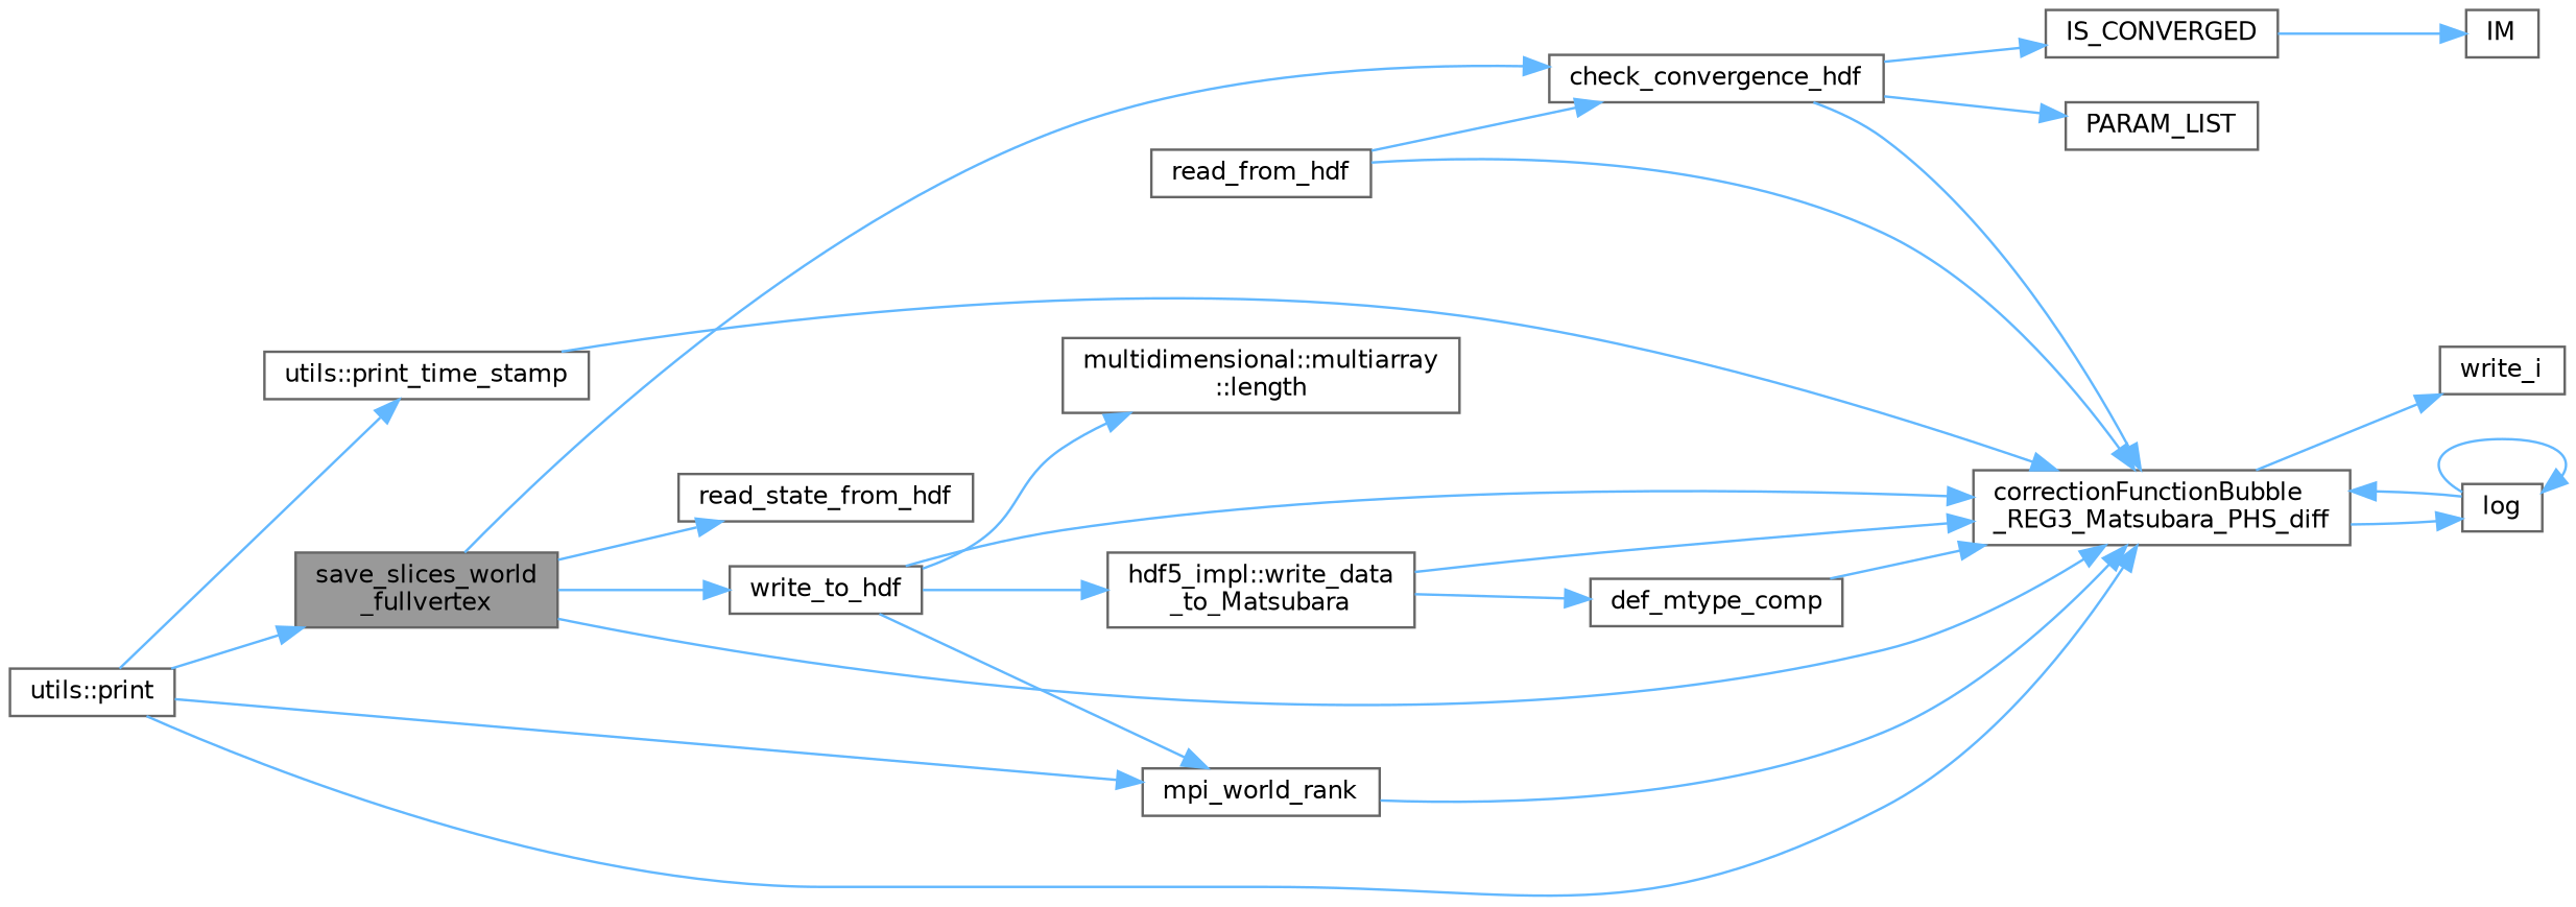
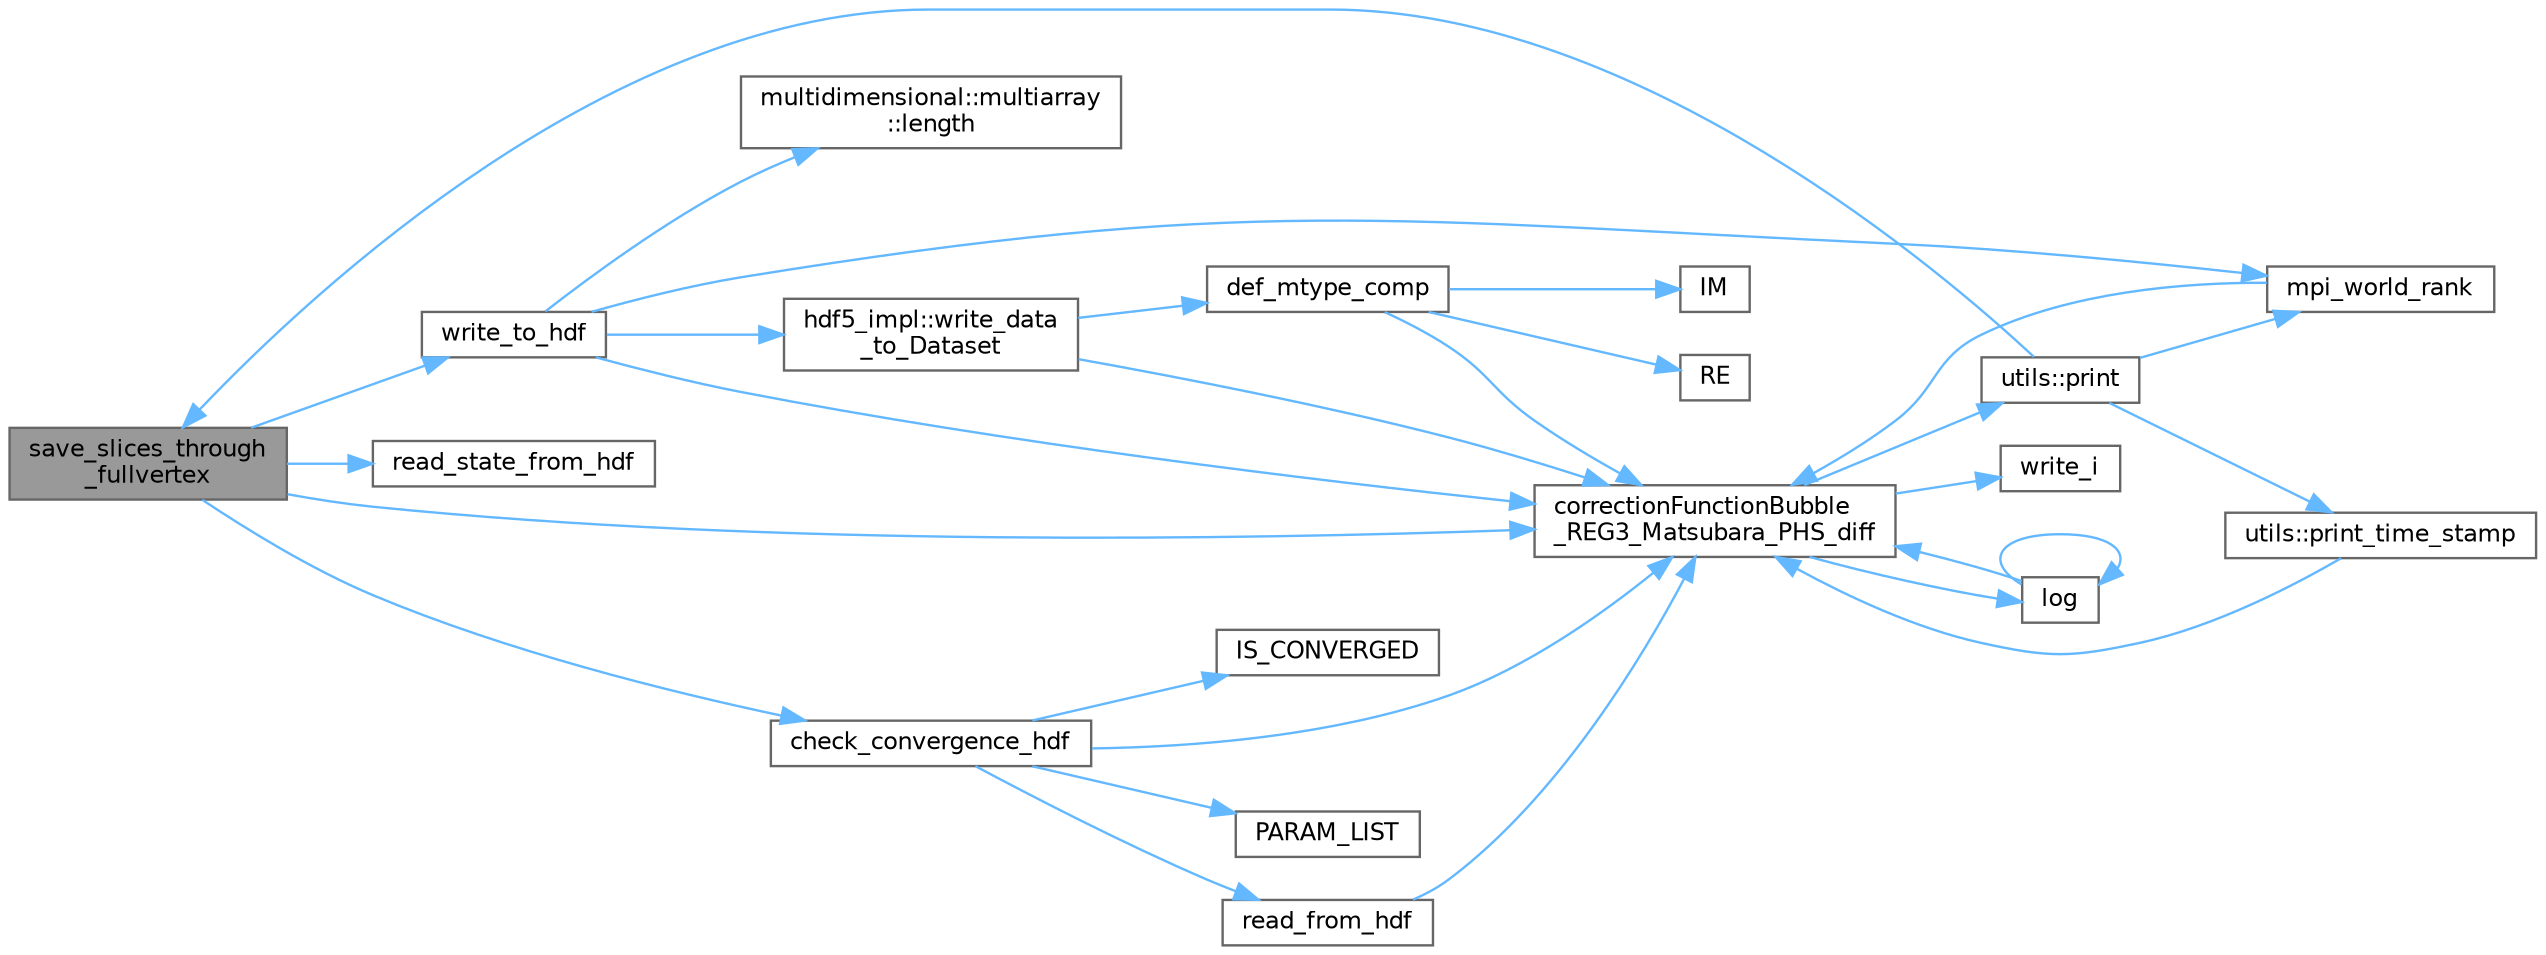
  digraph {
    rankdir=LR
    node [color=grey40 fillcolor=white fontname=Helvetica fontsize=10 shape=box style=filled]
    edge [color=steelblue1 fontname=Helvetica fontsize=10 labelfontname=Helvetica labelfontsize=10 style=solid]
-   n1 [color=gray40 fillcolor=grey60 fontcolor=black height=0.2 label="save_slices_world\l_fullvertex" width=0.4]
+   n1 [color=gray40 fillcolor=grey60 fontcolor=black height=0.2 label="save_slices_through\l_fullvertex" width=0.4]
    n2 [height=0.2 label=check_convergence_hdf width=0.4]
    n3 [height=0.2 label="correctionFunctionBubble\l_REG3_Matsubara_PHS_diff" width=0.4]
    n4 [height=0.2 label=read_state_from_hdf width=0.4]
    n5 [height=0.2 label=write_to_hdf width=0.4]
    n6 [height=0.2 label=IS_CONVERGED width=0.4]
    n7 [height=0.2 label=PARAM_LIST width=0.4]
    n8 [height=0.2 label=read_from_hdf width=0.4]
    n9 [height=0.2 label=write_i width=0.4]
    n10 [height=0.2 label=log width=0.4]
    n11 [height=0.2 label="utils::print" width=0.4]
    n12 [height=0.2 label=mpi_world_rank width=0.4]
    n13 [height=0.2 label="utils::print_time_stamp" width=0.4]
    n14 [height=0.2 label="multidimensional::multiarray\l::length" width=0.4]
-   n15 [height=0.2 label="hdf5_impl::write_data\l_to_Matsubara" width=0.4]
+   n15 [height=0.2 label="hdf5_impl::write_data\l_to_Dataset" width=0.4]
    n16 [height=0.2 label=def_mtype_comp width=0.4]
    n17 [height=0.2 label=IM width=0.4]
+   n18 [height=0.2 label=RE width=0.4]
    n1 -> n2
    n1 -> n3
    n1 -> n4
    n1 -> n5
    n2 -> n3
    n2 -> n6
    n2 -> n7
-   n8 -> n2
+   n2 -> n8
    n3 -> n9
    n3 -> n10
    n5 -> n3
    n5 -> n12
    n5 -> n14
    n5 -> n15
    n8 -> n3
    n10 -> n3
    n10 -> n10
    n11 -> n1
-   n11 -> n3
+   n3 -> n11
    n11 -> n12
    n11 -> n13
    n12 -> n3
    n13 -> n3
    n15 -> n3
    n15 -> n16
    n16 -> n3
-   n6 -> n17
+   n16 -> n17
+   n16 -> n18
  }
